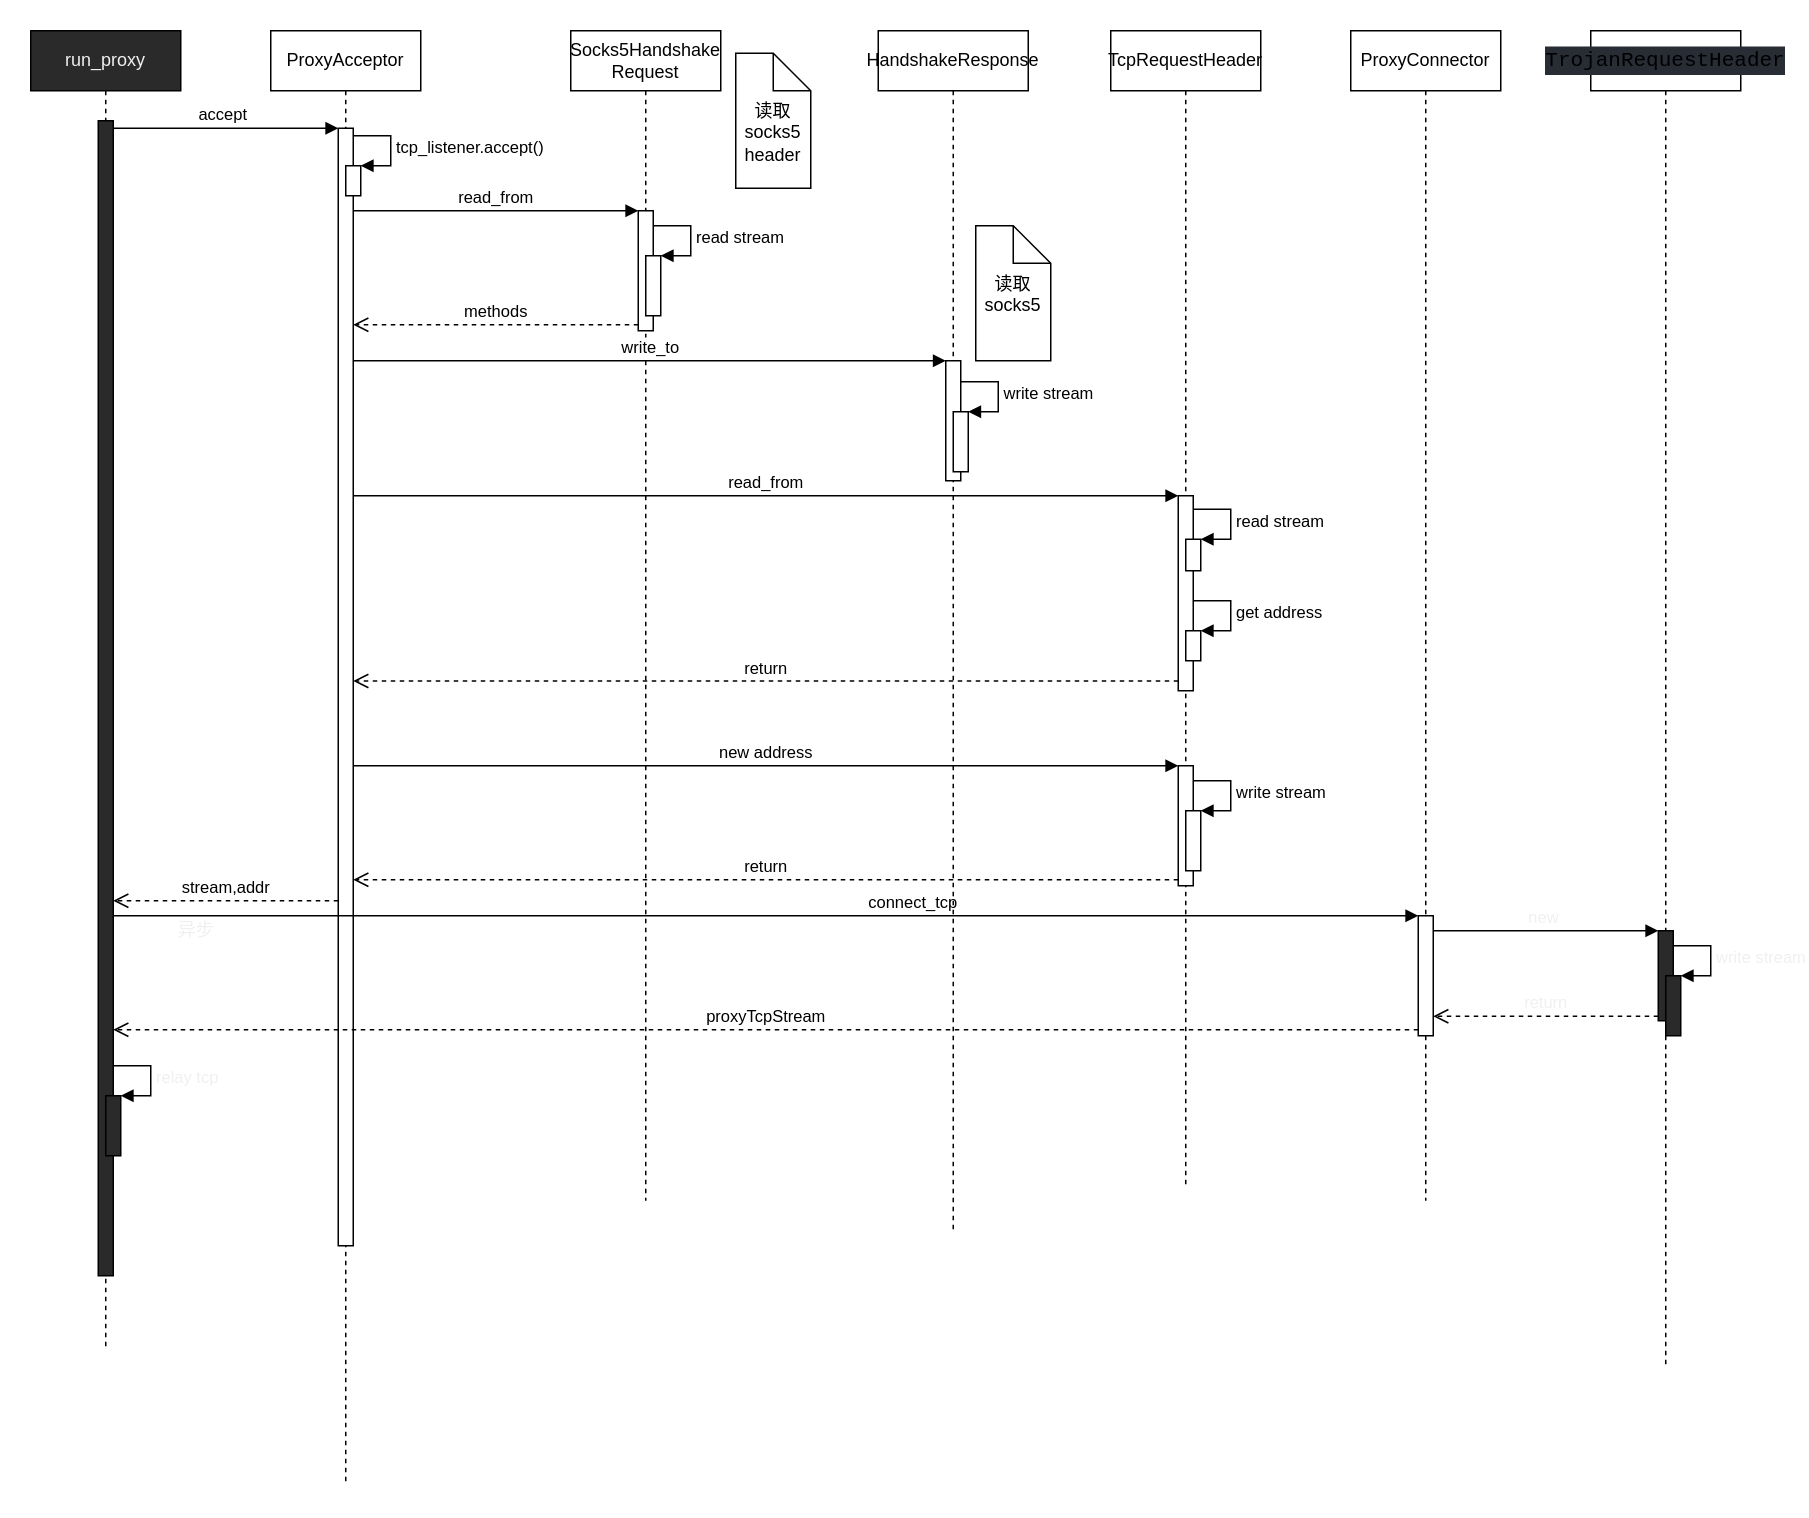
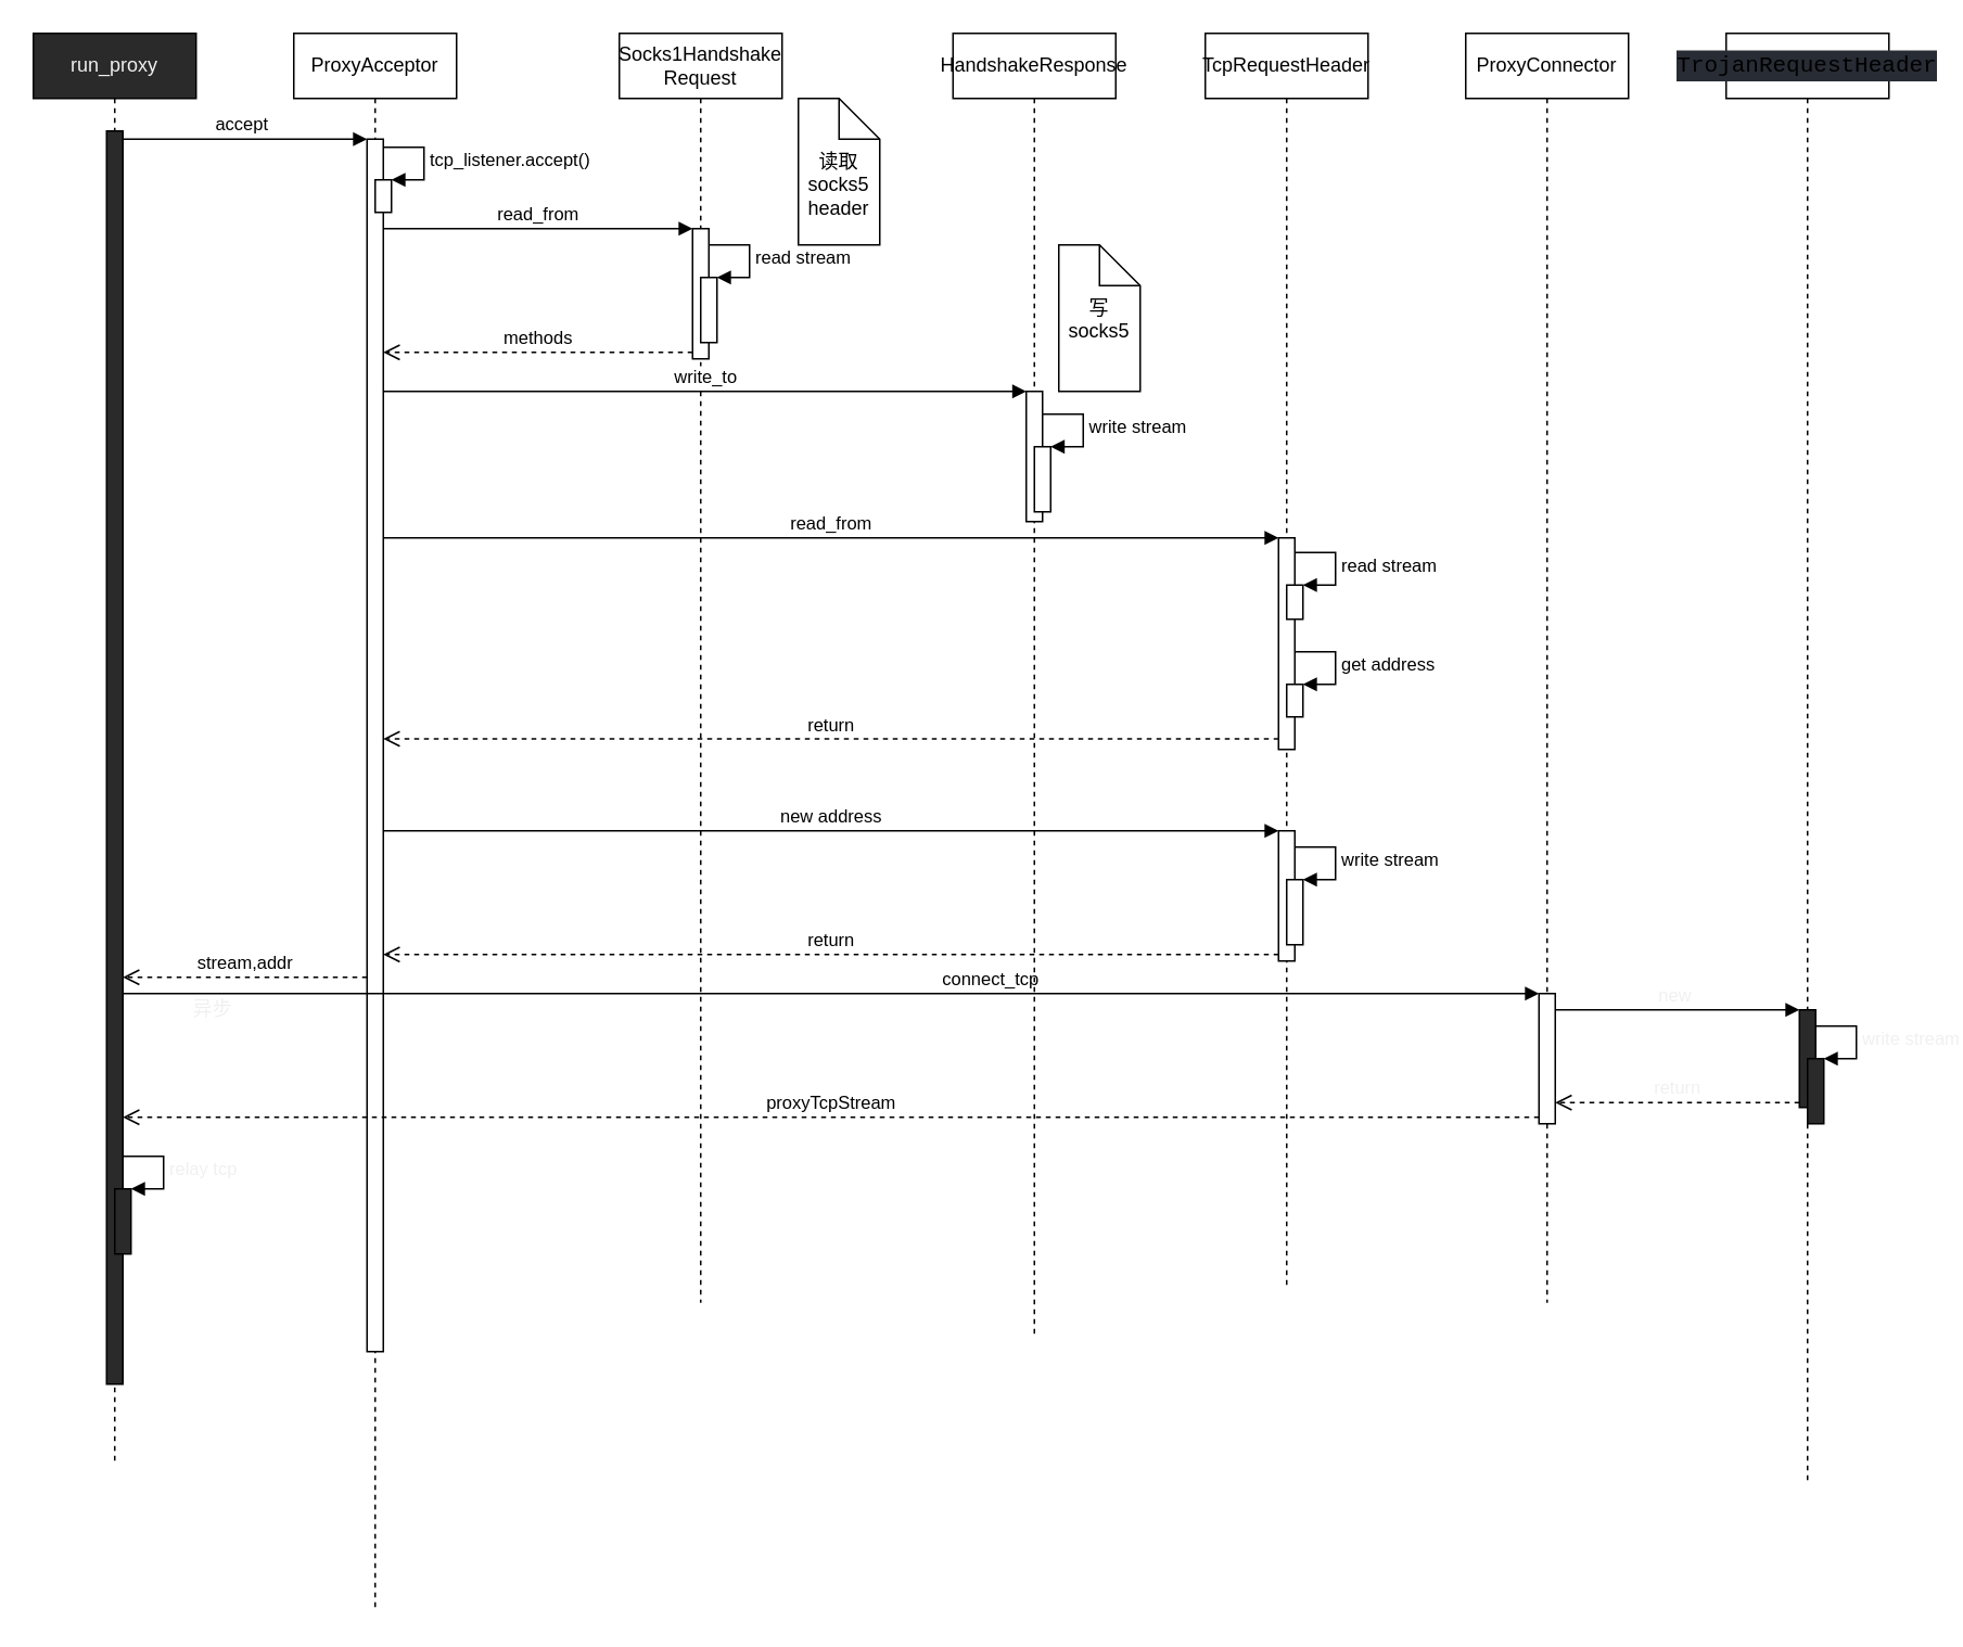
  <mxCell id="0" />
  <mxCell id="1" parent="0" />
  <mxCell id="2" value="ProxyAcceptor" style="shape=umlLifeline;perimeter=lifelinePerimeter;whiteSpace=wrap;html=1;container=1;collapsible=0;recursiveResize=0;outlineConnect=0;" vertex="1" parent="1"><mxGeometry x="180" y="20" width="100" height="970" as="geometry" /></mxCell>
  <mxCell id="3" value="" style="html=1;points=[];perimeter=orthogonalPerimeter;" vertex="1" parent="2"><mxGeometry x="45" y="65" width="10" height="745" as="geometry" /></mxCell>
  <mxCell id="4" value="" style="html=1;points=[];perimeter=orthogonalPerimeter;" vertex="1" parent="2"><mxGeometry x="50" y="90" width="10" height="20" as="geometry" /></mxCell>
  <mxCell id="5" value="tcp_listener.accept()" style="edgeStyle=orthogonalEdgeStyle;html=1;align=left;spacingLeft=2;endArrow=block;rounded=0;entryX=1;entryY=0;" edge="1" target="4" parent="2"><mxGeometry relative="1" as="geometry"><mxPoint x="55" y="70" as="sourcePoint" /><Array as="points"><mxPoint x="80" y="70" /></Array></mxGeometry></mxCell>
  <mxCell id="6" value="ProxyConnector" style="shape=umlLifeline;perimeter=lifelinePerimeter;whiteSpace=wrap;html=1;container=1;collapsible=0;recursiveResize=0;outlineConnect=0;" vertex="1" parent="1"><mxGeometry x="900" y="20" width="100" height="780" as="geometry" /></mxCell>
  <mxCell id="7" value="" style="html=1;points=[];perimeter=orthogonalPerimeter;" vertex="1" parent="6"><mxGeometry x="45" y="590" width="10" height="80" as="geometry" /></mxCell>
  <mxCell id="8" value="accept" style="html=1;verticalAlign=bottom;endArrow=block;entryX=0;entryY=0;" edge="1" target="3" parent="1" source="44"><mxGeometry relative="1" as="geometry"><mxPoint x="77.5" y="85" as="sourcePoint" /></mxGeometry></mxCell>
  <mxCell id="9" value="connect_tcp" style="html=1;verticalAlign=bottom;endArrow=block;entryX=0;entryY=0;" edge="1" target="7" parent="1" source="45"><mxGeometry x="0.225" relative="1" as="geometry"><mxPoint x="77.5" y="610" as="sourcePoint" /><mxPoint as="offset" /></mxGeometry></mxCell>
  <mxCell id="10" value="proxyTcpStream" style="html=1;verticalAlign=bottom;endArrow=open;dashed=1;endSize=8;exitX=0;exitY=0.95;" edge="1" source="7" parent="1" target="45"><mxGeometry relative="1" as="geometry"><mxPoint x="77.5" y="686" as="targetPoint" /></mxGeometry></mxCell>
- <mxCell id="11" value="Socks5Handshake&lt;br&gt;Request" style="shape=umlLifeline;perimeter=lifelinePerimeter;whiteSpace=wrap;html=1;container=1;collapsible=0;recursiveResize=0;outlineConnect=0;" vertex="1" parent="1"><mxGeometry x="380" y="20" width="100" height="780" as="geometry" /></mxCell>
+ <mxCell id="11" value="Socks1Handshake&lt;br&gt;Request" style="shape=umlLifeline;perimeter=lifelinePerimeter;whiteSpace=wrap;html=1;container=1;collapsible=0;recursiveResize=0;outlineConnect=0;" vertex="1" parent="1"><mxGeometry x="380" y="20" width="100" height="780" as="geometry" /></mxCell>
  <mxCell id="12" value="" style="html=1;points=[];perimeter=orthogonalPerimeter;" vertex="1" parent="11"><mxGeometry x="45" y="120" width="10" height="80" as="geometry" /></mxCell>
  <mxCell id="13" value="" style="html=1;points=[];perimeter=orthogonalPerimeter;" vertex="1" parent="11"><mxGeometry x="50" y="150" width="10" height="40" as="geometry" /></mxCell>
  <mxCell id="14" value="read stream" style="edgeStyle=orthogonalEdgeStyle;html=1;align=left;spacingLeft=2;endArrow=block;rounded=0;entryX=1;entryY=0;" edge="1" target="13" parent="11"><mxGeometry relative="1" as="geometry"><mxPoint x="55" y="130" as="sourcePoint" /><Array as="points"><mxPoint x="80" y="130" /></Array></mxGeometry></mxCell>
  <mxCell id="15" value="read_from" style="html=1;verticalAlign=bottom;endArrow=block;entryX=0;entryY=0;" edge="1" target="12" parent="1" source="3"><mxGeometry relative="1" as="geometry"><mxPoint x="360" y="160" as="sourcePoint" /></mxGeometry></mxCell>
  <mxCell id="16" value="methods" style="html=1;verticalAlign=bottom;endArrow=open;dashed=1;endSize=8;exitX=0;exitY=0.95;" edge="1" source="12" parent="1" target="3"><mxGeometry relative="1" as="geometry"><mxPoint x="360" y="236" as="targetPoint" /></mxGeometry></mxCell>
- <mxCell id="17" value="读取socks5 header" style="shape=note2;boundedLbl=1;whiteSpace=wrap;html=1;size=25;verticalAlign=top;align=center;" vertex="1" parent="1"><mxGeometry x="490" y="35" width="50" height="90" as="geometry" /></mxCell>
+ <mxCell id="17" value="读取socks5 header" style="shape=note2;boundedLbl=1;whiteSpace=wrap;html=1;size=25;verticalAlign=top;align=center;" vertex="1" parent="1"><mxGeometry x="490" y="60" width="50" height="90" as="geometry" /></mxCell>
  <mxCell id="18" value="HandshakeResponse" style="shape=umlLifeline;perimeter=lifelinePerimeter;whiteSpace=wrap;html=1;container=1;collapsible=0;recursiveResize=0;outlineConnect=0;" vertex="1" parent="1"><mxGeometry x="585" y="20" width="100" height="800" as="geometry" /></mxCell>
  <mxCell id="19" value="" style="html=1;points=[];perimeter=orthogonalPerimeter;" vertex="1" parent="18"><mxGeometry x="45" y="220" width="10" height="80" as="geometry" /></mxCell>
  <mxCell id="20" value="" style="html=1;points=[];perimeter=orthogonalPerimeter;" vertex="1" parent="18"><mxGeometry x="50" y="254" width="10" height="40" as="geometry" /></mxCell>
  <mxCell id="21" value="write stream" style="edgeStyle=orthogonalEdgeStyle;html=1;align=left;spacingLeft=2;endArrow=block;rounded=0;entryX=1;entryY=0;" edge="1" target="20" parent="18"><mxGeometry relative="1" as="geometry"><mxPoint x="55" y="234" as="sourcePoint" /><Array as="points"><mxPoint x="80" y="234" /></Array></mxGeometry></mxCell>
  <mxCell id="22" value="write_to" style="html=1;verticalAlign=bottom;endArrow=block;entryX=0;entryY=0;" edge="1" target="19" parent="1" source="3"><mxGeometry relative="1" as="geometry"><mxPoint x="715" y="240" as="sourcePoint" /></mxGeometry></mxCell>
- <mxCell id="23" value="读取socks5" style="shape=note2;boundedLbl=1;whiteSpace=wrap;html=1;size=25;verticalAlign=top;align=center;" vertex="1" parent="1"><mxGeometry x="650" y="150" width="50" height="90" as="geometry" /></mxCell>
+ <mxCell id="23" value="写socks5" style="shape=note2;boundedLbl=1;whiteSpace=wrap;html=1;size=25;verticalAlign=top;align=center;" vertex="1" parent="1"><mxGeometry x="650" y="150" width="50" height="90" as="geometry" /></mxCell>
  <mxCell id="24" value="TcpRequestHeader" style="shape=umlLifeline;perimeter=lifelinePerimeter;whiteSpace=wrap;html=1;container=1;collapsible=0;recursiveResize=0;outlineConnect=0;" vertex="1" parent="1"><mxGeometry x="740" y="20" width="100" height="770" as="geometry" /></mxCell>
  <mxCell id="25" value="" style="html=1;points=[];perimeter=orthogonalPerimeter;" vertex="1" parent="24"><mxGeometry x="45" y="310" width="10" height="130" as="geometry" /></mxCell>
  <mxCell id="26" value="" style="html=1;points=[];perimeter=orthogonalPerimeter;" vertex="1" parent="24"><mxGeometry x="50" y="339" width="10" height="21" as="geometry" /></mxCell>
  <mxCell id="27" value="read stream" style="edgeStyle=orthogonalEdgeStyle;html=1;align=left;spacingLeft=2;endArrow=block;rounded=0;entryX=1;entryY=0;" edge="1" target="26" parent="24"><mxGeometry relative="1" as="geometry"><mxPoint x="55" y="319" as="sourcePoint" /><Array as="points"><mxPoint x="80" y="319" /></Array></mxGeometry></mxCell>
  <mxCell id="28" value="" style="html=1;points=[];perimeter=orthogonalPerimeter;" vertex="1" parent="24"><mxGeometry x="50" y="400" width="10" height="20" as="geometry" /></mxCell>
  <mxCell id="29" value="get address" style="edgeStyle=orthogonalEdgeStyle;html=1;align=left;spacingLeft=2;endArrow=block;rounded=0;entryX=1;entryY=0;" edge="1" target="28" parent="24"><mxGeometry relative="1" as="geometry"><mxPoint x="55" y="380" as="sourcePoint" /><Array as="points"><mxPoint x="80" y="380" /></Array></mxGeometry></mxCell>
  <mxCell id="30" value="" style="html=1;points=[];perimeter=orthogonalPerimeter;" vertex="1" parent="24"><mxGeometry x="45" y="490" width="10" height="80" as="geometry" /></mxCell>
  <mxCell id="31" value="" style="html=1;points=[];perimeter=orthogonalPerimeter;" vertex="1" parent="24"><mxGeometry x="50" y="520" width="10" height="40" as="geometry" /></mxCell>
  <mxCell id="32" value="write stream" style="edgeStyle=orthogonalEdgeStyle;html=1;align=left;spacingLeft=2;endArrow=block;rounded=0;entryX=1;entryY=0;" edge="1" target="31" parent="24"><mxGeometry relative="1" as="geometry"><mxPoint x="55" y="500" as="sourcePoint" /><Array as="points"><mxPoint x="80" y="500" /></Array></mxGeometry></mxCell>
  <mxCell id="33" value="read_from" style="html=1;verticalAlign=bottom;endArrow=block;entryX=0;entryY=0;" edge="1" target="25" parent="1" source="3"><mxGeometry relative="1" as="geometry"><mxPoint x="715" y="340" as="sourcePoint" /></mxGeometry></mxCell>
  <mxCell id="34" value="return" style="html=1;verticalAlign=bottom;endArrow=open;dashed=1;endSize=8;exitX=0;exitY=0.95;" edge="1" source="25" parent="1" target="3"><mxGeometry relative="1" as="geometry"><mxPoint x="715" y="416" as="targetPoint" /></mxGeometry></mxCell>
  <mxCell id="35" value="new address" style="html=1;verticalAlign=bottom;endArrow=block;entryX=0;entryY=0;" edge="1" target="30" parent="1" source="3"><mxGeometry relative="1" as="geometry"><mxPoint x="715" y="510" as="sourcePoint" /></mxGeometry></mxCell>
  <mxCell id="36" value="return" style="html=1;verticalAlign=bottom;endArrow=open;dashed=1;endSize=8;exitX=0;exitY=0.95;" edge="1" source="30" parent="1" target="3"><mxGeometry relative="1" as="geometry"><mxPoint x="715" y="586" as="targetPoint" /></mxGeometry></mxCell>
  <mxCell id="37" value="stream,addr" style="html=1;verticalAlign=bottom;endArrow=open;dashed=1;endSize=8;" edge="1" parent="1" source="3" target="45"><mxGeometry relative="1" as="geometry"><mxPoint x="77.5" y="600" as="targetPoint" /><mxPoint x="400" y="463.5" as="sourcePoint" /><Array as="points"><mxPoint x="160" y="600" /></Array></mxGeometry></mxCell>
  <mxCell id="38" value="&lt;div style=&quot;background-color: rgb(40, 44, 52); font-family: consolas, &amp;quot;courier new&amp;quot;, monospace; font-size: 14px; line-height: 19px;&quot;&gt;&lt;span style=&quot;&quot;&gt;TrojanRequestHeader&lt;/span&gt;&lt;/div&gt;" style="shape=umlLifeline;perimeter=lifelinePerimeter;html=1;container=1;collapsible=0;recursiveResize=0;outlineConnect=0;whiteSpace=wrap;" vertex="1" parent="1"><mxGeometry x="1060" y="20" width="100" height="890" as="geometry" /></mxCell>
  <mxCell id="39" value="" style="html=1;points=[];perimeter=orthogonalPerimeter;fillColor=#2a2a2a;fontColor=#f0f0f0;" vertex="1" parent="38"><mxGeometry x="45" y="600" width="10" height="60" as="geometry" /></mxCell>
  <mxCell id="40" value="" style="html=1;points=[];perimeter=orthogonalPerimeter;fillColor=#2a2a2a;fontColor=#f0f0f0;" vertex="1" parent="38"><mxGeometry x="50" y="630" width="10" height="40" as="geometry" /></mxCell>
  <mxCell id="41" value="write stream" style="edgeStyle=orthogonalEdgeStyle;html=1;align=left;spacingLeft=2;endArrow=block;rounded=0;entryX=1;entryY=0;fontColor=#f0f0f0;" edge="1" target="40" parent="38"><mxGeometry relative="1" as="geometry"><mxPoint x="55" y="610" as="sourcePoint" /><Array as="points"><mxPoint x="80" y="610" /></Array></mxGeometry></mxCell>
  <mxCell id="42" value="new&amp;nbsp;" style="html=1;verticalAlign=bottom;endArrow=block;entryX=0;entryY=0;fontColor=#f0f0f0;" edge="1" target="39" parent="1" source="7"><mxGeometry relative="1" as="geometry"><mxPoint x="1035" y="630" as="sourcePoint" /></mxGeometry></mxCell>
  <mxCell id="43" value="return" style="html=1;verticalAlign=bottom;endArrow=open;dashed=1;endSize=8;exitX=0;exitY=0.95;fontColor=#f0f0f0;" edge="1" source="39" parent="1" target="7"><mxGeometry relative="1" as="geometry"><mxPoint x="1035" y="706" as="targetPoint" /></mxGeometry></mxCell>
  <mxCell id="44" value="run_proxy" style="shape=umlLifeline;perimeter=lifelinePerimeter;whiteSpace=wrap;html=1;container=1;collapsible=0;recursiveResize=0;outlineConnect=0;fillColor=#2a2a2a;fontColor=#f0f0f0;" vertex="1" parent="1"><mxGeometry x="20" y="20" width="100" height="880" as="geometry" /></mxCell>
  <mxCell id="45" value="" style="html=1;points=[];perimeter=orthogonalPerimeter;fillColor=#2a2a2a;fontColor=#f0f0f0;" vertex="1" parent="44"><mxGeometry x="45" y="60" width="10" height="770" as="geometry" /></mxCell>
  <mxCell id="46" value="" style="html=1;points=[];perimeter=orthogonalPerimeter;fillColor=#2a2a2a;fontColor=#f0f0f0;" vertex="1" parent="44"><mxGeometry x="50" y="710" width="10" height="40" as="geometry" /></mxCell>
  <mxCell id="47" value="relay tcp" style="edgeStyle=orthogonalEdgeStyle;html=1;align=left;spacingLeft=2;endArrow=block;rounded=0;entryX=1;entryY=0;fontColor=#f0f0f0;" edge="1" target="46" parent="44"><mxGeometry relative="1" as="geometry"><mxPoint x="55" y="690" as="sourcePoint" /><Array as="points"><mxPoint x="80" y="690" /></Array></mxGeometry></mxCell>
  <mxCell id="48" value="异步" style="text;html=1;align=center;verticalAlign=middle;resizable=0;points=[];autosize=1;fontColor=#f0f0f0;" vertex="1" parent="1"><mxGeometry x="110" y="610" width="40" height="20" as="geometry" /></mxCell>
